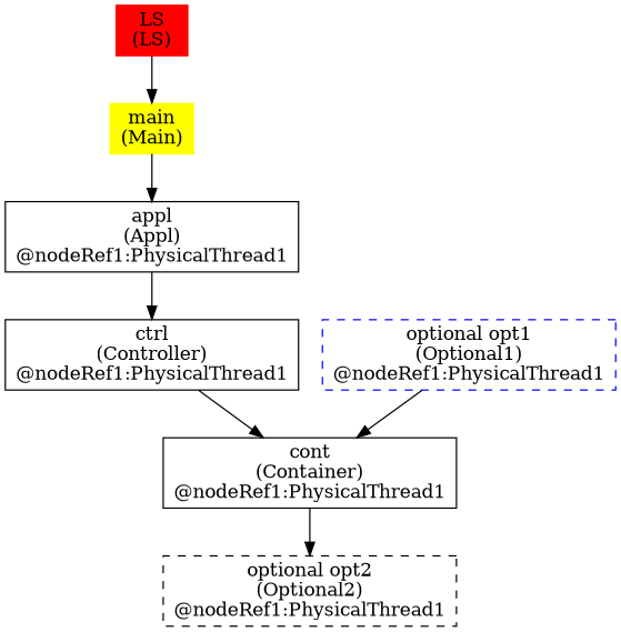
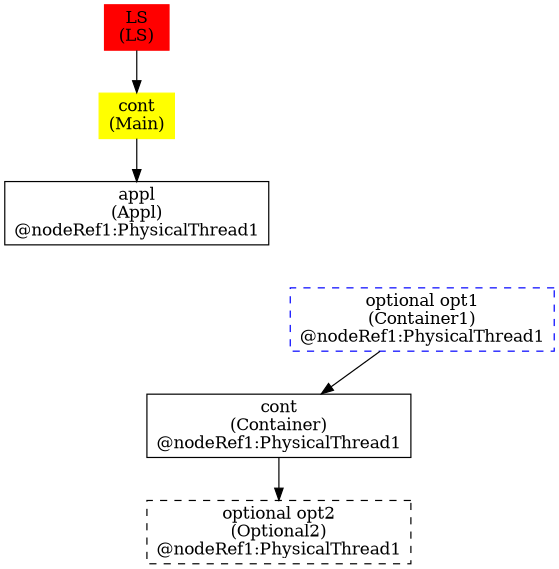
  digraph {
    rankdir=TD
    node [shape=box]
    n1 [color=red label="LS\n(LS)" style=filled]
-   n2 [color=yellow label="main\n(Main)" style=filled]
+   n2 [color=yellow label="cont\n(Main)" style=filled]
    n3 [label="appl\n(Appl)\n@nodeRef1:PhysicalThread1"]
-   n4 [label="ctrl\n(Controller)\n@nodeRef1:PhysicalThread1"]
    n5 [label="cont\n(Container)\n@nodeRef1:PhysicalThread1"]
    n6 [color=black label="optional opt2\n(Optional2)\n@nodeRef1:PhysicalThread1" style=dashed]
-   n7 [color=blue label="optional opt1\n(Optional1)\n@nodeRef1:PhysicalThread1" style=dashed]
+   n7 [color=blue label="optional opt1\n(Container1)\n@nodeRef1:PhysicalThread1" style=dashed]
    n1 -> n2
    n2 -> n3
-   n3 -> n4
-   n4 -> n5
    n5 -> n6
    n7 -> n5
  }
